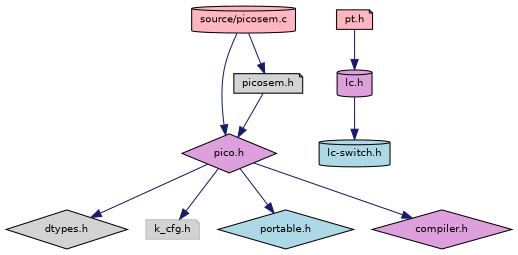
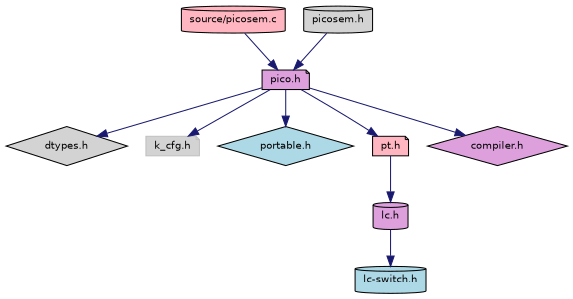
  digraph {
    node [color=black fillcolor=plum fontname=Helvetica fontsize=10 shape=cylinder style=filled]
    edge [color=midnightblue fontname=Helvetica fontsize=10 labelfontname=Helvetica labelfontsize=10 style=solid]
    n1 [fillcolor=lightpink fontcolor=black height=0.2 label="source/picosem.c" width=0.4]
-   n2 [height=0.2 label="pico.h" shape=diamond width=0.4]
-   n3 [fillcolor=lightgrey height=0.2 label="picosem.h" shape=note width=0.4]
+   n2 [height=0.2 label="pico.h" shape=note width=0.4]
+   n3 [fillcolor=lightgrey height=0.2 label="picosem.h" width=0.4]
    n4 [fillcolor=lightgrey height=0.2 label="dtypes.h" shape=diamond width=0.4]
    n5 [color=grey75 fillcolor=lightgrey height=0.2 label="k_cfg.h" shape=note width=0.4]
    n6 [fillcolor=lightblue height=0.2 label="portable.h" shape=diamond width=0.4]
    n7 [fillcolor=lightpink height=0.2 label="pt.h" shape=note width=0.4]
    n8 [height=0.2 label="compiler.h" shape=diamond width=0.4]
    n9 [height=0.2 label="lc.h" width=0.4]
    n10 [fillcolor=lightblue height=0.2 label="lc-switch.h" width=0.4]
    n1 -> n2
-   n1 -> n3
    n2 -> n4
    n2 -> n5
    n2 -> n6
+   n2 -> n7
    n2 -> n8
    n3 -> n2
    n7 -> n9
    n9 -> n10
  }
